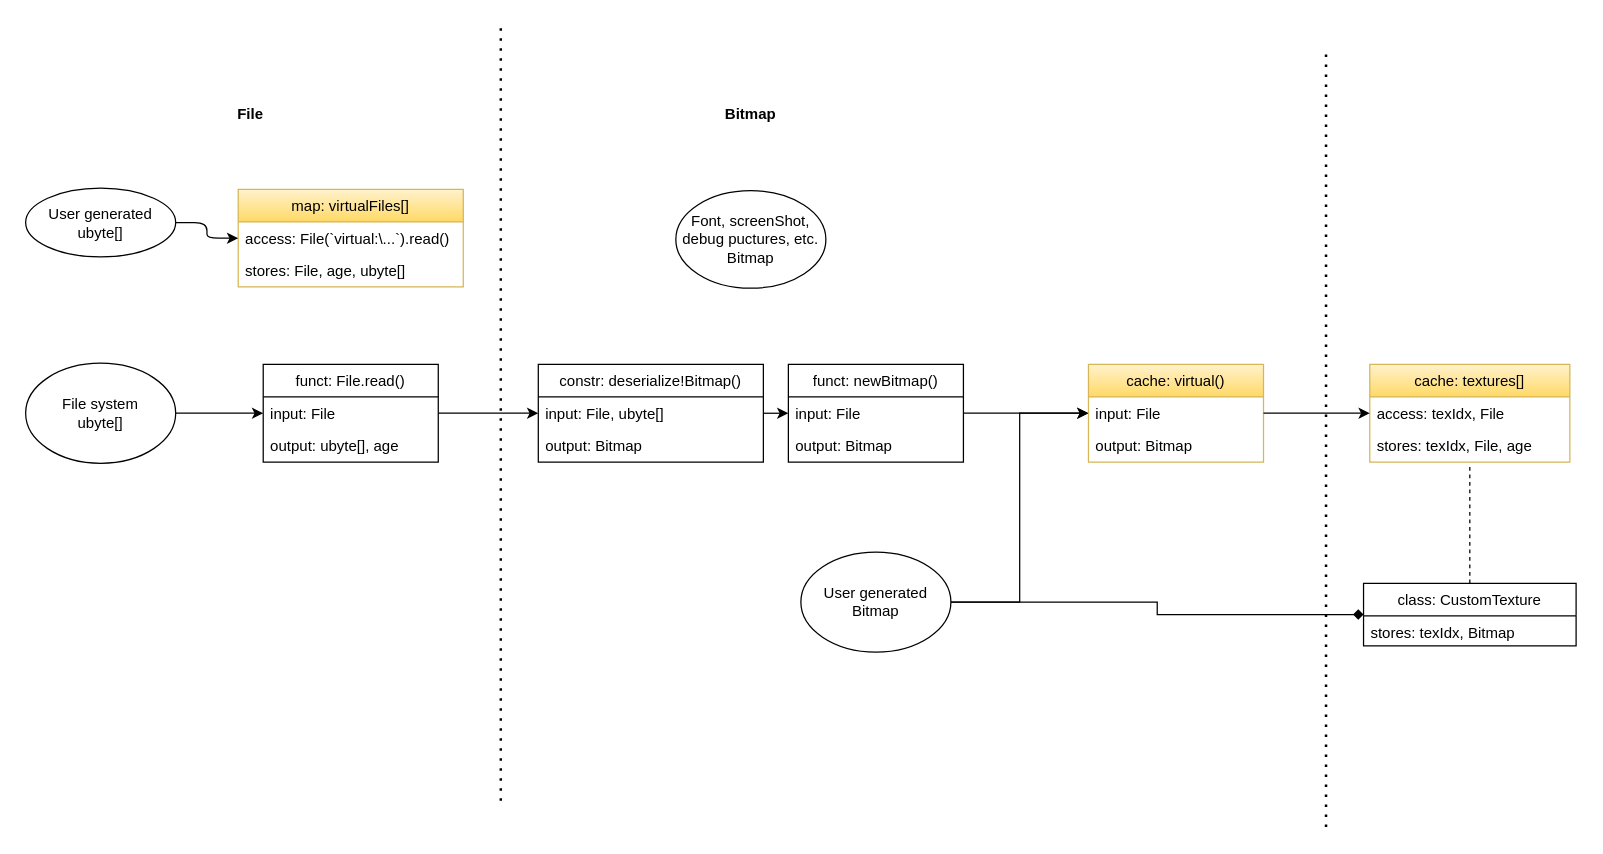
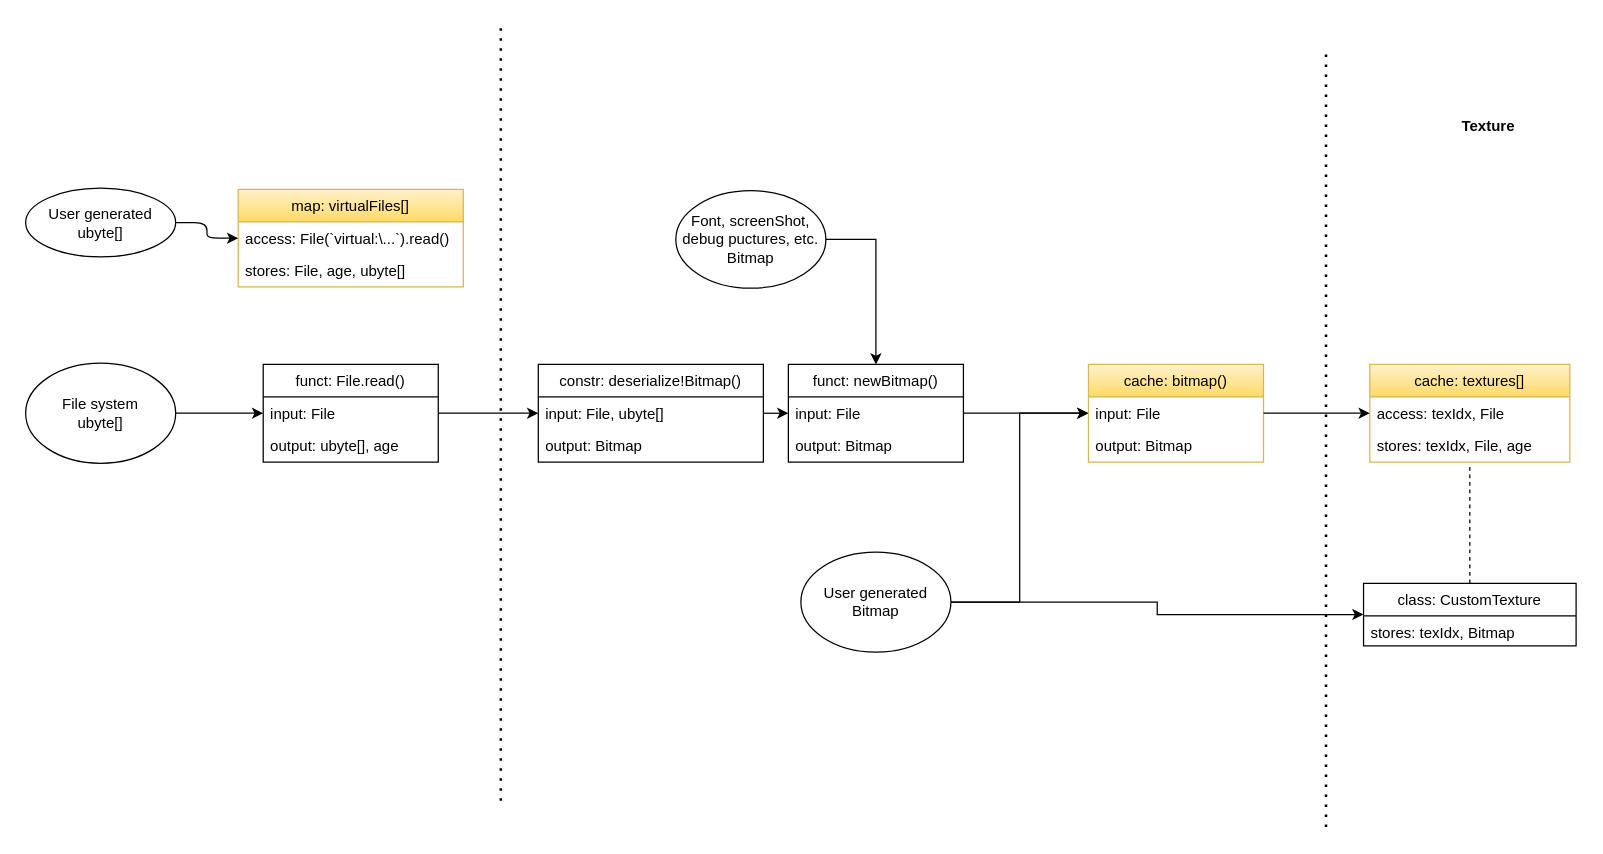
  <mxCell id="0" />
  <mxCell id="1" parent="0" />
  <mxCell id="2" value="class: CustomTexture" style="swimlane;fontStyle=0;childLayout=stackLayout;horizontal=1;startSize=26;horizontalStack=0;resizeParent=1;resizeParentMax=0;resizeLast=0;collapsible=1;marginBottom=0;" parent="1" vertex="1"><mxGeometry x="1090" y="466" width="170" height="50" as="geometry"><mxRectangle x="350" y="330" width="110" height="26" as="alternateBounds" /></mxGeometry></mxCell>
  <mxCell id="3" value="stores: texIdx, Bitmap" style="text;strokeColor=none;fillColor=none;align=left;verticalAlign=top;spacingLeft=4;spacingRight=4;overflow=hidden;rotatable=0;points=[[0,0.5],[1,0.5]];portConstraint=eastwest;" parent="2" vertex="1"><mxGeometry y="26" width="170" height="24" as="geometry" /></mxCell>
  <mxCell id="4" value="cache: textures[]" style="swimlane;fontStyle=0;childLayout=stackLayout;horizontal=1;startSize=26;horizontalStack=0;resizeParent=1;resizeParentMax=0;resizeLast=0;collapsible=1;marginBottom=0;gradientColor=#ffd966;fillColor=#fff2cc;strokeColor=#d6b656;" parent="1" vertex="1"><mxGeometry x="1095" y="291" width="160" height="78" as="geometry" /></mxCell>
  <mxCell id="5" value="access: texIdx, File" style="text;strokeColor=none;fillColor=none;align=left;verticalAlign=top;spacingLeft=4;spacingRight=4;overflow=hidden;rotatable=0;points=[[0,0.5],[1,0.5]];portConstraint=eastwest;" parent="4" vertex="1"><mxGeometry y="26" width="160" height="26" as="geometry" /></mxCell>
  <mxCell id="6" value="stores: texIdx, File, age" style="text;strokeColor=none;fillColor=none;align=left;verticalAlign=top;spacingLeft=4;spacingRight=4;overflow=hidden;rotatable=0;points=[[0,0.5],[1,0.5]];portConstraint=eastwest;" parent="4" vertex="1"><mxGeometry y="52" width="160" height="26" as="geometry" /></mxCell>
  <mxCell id="7" value="map: virtualFiles[]" style="swimlane;fontStyle=0;childLayout=stackLayout;horizontal=1;startSize=26;horizontalStack=0;resizeParent=1;resizeParentMax=0;resizeLast=0;collapsible=1;marginBottom=0;fillColor=#fff2cc;gradientColor=#ffd966;strokeColor=#d6b656;" parent="1" vertex="1"><mxGeometry x="190" y="151" width="180" height="78" as="geometry" /></mxCell>
  <mxCell id="8" value="access: File(`virtual:\...`).read()" style="text;strokeColor=none;fillColor=none;align=left;verticalAlign=top;spacingLeft=4;spacingRight=4;overflow=hidden;rotatable=0;points=[[0,0.5],[1,0.5]];portConstraint=eastwest;" parent="7" vertex="1"><mxGeometry y="26" width="180" height="26" as="geometry" /></mxCell>
  <mxCell id="9" value="stores: File, age, ubyte[]" style="text;strokeColor=none;fillColor=none;align=left;verticalAlign=top;spacingLeft=4;spacingRight=4;overflow=hidden;rotatable=0;points=[[0,0.5],[1,0.5]];portConstraint=eastwest;" parent="7" vertex="1"><mxGeometry y="52" width="180" height="26" as="geometry" /></mxCell>
  <mxCell id="10" value="funct: newBitmap()" style="swimlane;fontStyle=0;childLayout=stackLayout;horizontal=1;startSize=26;horizontalStack=0;resizeParent=1;resizeParentMax=0;resizeLast=0;collapsible=1;marginBottom=0;" parent="1" vertex="1"><mxGeometry x="630" y="291" width="140" height="78" as="geometry" /></mxCell>
  <mxCell id="11" value="input: File" style="text;strokeColor=none;fillColor=none;align=left;verticalAlign=top;spacingLeft=4;spacingRight=4;overflow=hidden;rotatable=0;points=[[0,0.5],[1,0.5]];portConstraint=eastwest;" parent="10" vertex="1"><mxGeometry y="26" width="140" height="26" as="geometry" /></mxCell>
  <mxCell id="12" value="output: Bitmap&#10;" style="text;strokeColor=none;fillColor=none;align=left;verticalAlign=top;spacingLeft=4;spacingRight=4;overflow=hidden;rotatable=0;points=[[0,0.5],[1,0.5]];portConstraint=eastwest;" parent="10" vertex="1"><mxGeometry y="52" width="140" height="26" as="geometry" /></mxCell>
  <mxCell id="13" value="constr: deserialize!Bitmap()" style="swimlane;fontStyle=0;childLayout=stackLayout;horizontal=1;startSize=26;horizontalStack=0;resizeParent=1;resizeParentMax=0;resizeLast=0;collapsible=1;marginBottom=0;" parent="1" vertex="1"><mxGeometry x="430" y="291" width="180" height="78" as="geometry" /></mxCell>
  <mxCell id="14" value="input: File, ubyte[]" style="text;strokeColor=none;fillColor=none;align=left;verticalAlign=top;spacingLeft=4;spacingRight=4;overflow=hidden;rotatable=0;points=[[0,0.5],[1,0.5]];portConstraint=eastwest;" parent="13" vertex="1"><mxGeometry y="26" width="180" height="26" as="geometry" /></mxCell>
  <mxCell id="15" value="output: Bitmap" style="text;strokeColor=none;fillColor=none;align=left;verticalAlign=top;spacingLeft=4;spacingRight=4;overflow=hidden;rotatable=0;points=[[0,0.5],[1,0.5]];portConstraint=eastwest;" parent="13" vertex="1"><mxGeometry y="52" width="180" height="26" as="geometry" /></mxCell>
  <mxCell id="16" value="funct: File.read()" style="swimlane;fontStyle=0;childLayout=stackLayout;horizontal=1;startSize=26;horizontalStack=0;resizeParent=1;resizeParentMax=0;resizeLast=0;collapsible=1;marginBottom=0;" parent="1" vertex="1"><mxGeometry x="210" y="291" width="140" height="78" as="geometry" /></mxCell>
  <mxCell id="17" value="input: File" style="text;strokeColor=none;fillColor=none;align=left;verticalAlign=top;spacingLeft=4;spacingRight=4;overflow=hidden;rotatable=0;points=[[0,0.5],[1,0.5]];portConstraint=eastwest;" parent="16" vertex="1"><mxGeometry y="26" width="140" height="26" as="geometry" /></mxCell>
  <mxCell id="18" value="output: ubyte[], age" style="text;strokeColor=none;fillColor=none;align=left;verticalAlign=top;spacingLeft=4;spacingRight=4;overflow=hidden;rotatable=0;points=[[0,0.5],[1,0.5]];portConstraint=eastwest;" parent="16" vertex="1"><mxGeometry y="52" width="140" height="26" as="geometry" /></mxCell>
  <mxCell id="19" style="edgeStyle=orthogonalEdgeStyle;orthogonalLoop=1;jettySize=auto;html=1;exitX=1;exitY=0.5;exitDx=0;exitDy=0;entryX=0;entryY=0.5;entryDx=0;entryDy=0;" parent="1" source="20" target="17" edge="1"><mxGeometry relative="1" as="geometry" /></mxCell>
  <mxCell id="20" value="File system &lt;br&gt;ubyte[]" style="ellipse;whiteSpace=wrap;html=1;" parent="1" vertex="1"><mxGeometry x="20" y="290" width="120" height="80" as="geometry" /></mxCell>
  <mxCell id="21" style="edgeStyle=orthogonalEdgeStyle;orthogonalLoop=1;jettySize=auto;html=1;exitX=1;exitY=0.5;exitDx=0;exitDy=0;entryX=0;entryY=0.5;entryDx=0;entryDy=0;" parent="1" source="22" target="8" edge="1"><mxGeometry relative="1" as="geometry" /></mxCell>
  <mxCell id="22" value="User generated &lt;br&gt;ubyte[]" style="ellipse;whiteSpace=wrap;html=1;" parent="1" vertex="1"><mxGeometry x="20" y="150" width="120" height="55" as="geometry" /></mxCell>
  <mxCell id="23" style="edgeStyle=orthogonalEdgeStyle;orthogonalLoop=1;jettySize=auto;html=1;exitX=1;exitY=0.5;exitDx=0;exitDy=0;entryX=0;entryY=0.5;entryDx=0;entryDy=0;" parent="1" source="17" target="14" edge="1"><mxGeometry relative="1" as="geometry" /></mxCell>
  <mxCell id="24" style="edgeStyle=orthogonalEdgeStyle;orthogonalLoop=1;jettySize=auto;html=1;exitX=1;exitY=0.5;exitDx=0;exitDy=0;entryX=0;entryY=0.5;entryDx=0;entryDy=0;" parent="1" source="14" target="11" edge="1"><mxGeometry relative="1" as="geometry" /></mxCell>
+ <mxCell id="25" style="edgeStyle=orthogonalEdgeStyle;orthogonalLoop=1;jettySize=auto;html=1;exitX=1;exitY=0.5;exitDx=0;exitDy=0;entryX=0.5;entryY=0;entryDx=0;entryDy=0;rounded=0;" parent="1" source="26" target="10" edge="1"><mxGeometry relative="1" as="geometry" /></mxCell>
  <mxCell id="26" value="Font, screenShot, debug puctures, etc.&lt;br&gt;Bitmap" style="ellipse;whiteSpace=wrap;html=1;" parent="1" vertex="1"><mxGeometry x="540" y="152" width="120" height="78" as="geometry" /></mxCell>
- <mxCell id="27" style="edgeStyle=orthogonalEdgeStyle;rounded=0;orthogonalLoop=1;jettySize=auto;html=1;exitX=1;exitY=0.5;exitDx=0;exitDy=0;entryX=0;entryY=0.5;entryDx=0;entryDy=0;endArrow=diamond;" parent="1" source="29" target="2" edge="1"><mxGeometry relative="1" as="geometry" /></mxCell>
+ <mxCell id="27" style="edgeStyle=orthogonalEdgeStyle;rounded=0;orthogonalLoop=1;jettySize=auto;html=1;exitX=1;exitY=0.5;exitDx=0;exitDy=0;entryX=0;entryY=0.5;entryDx=0;entryDy=0;" parent="1" source="29" target="2" edge="1"><mxGeometry relative="1" as="geometry" /></mxCell>
  <mxCell id="28" style="edgeStyle=orthogonalEdgeStyle;rounded=0;orthogonalLoop=1;jettySize=auto;html=1;exitX=1;exitY=0.5;exitDx=0;exitDy=0;entryX=0;entryY=0.5;entryDx=0;entryDy=0;" parent="1" source="29" target="37" edge="1"><mxGeometry relative="1" as="geometry" /></mxCell>
  <mxCell id="29" value="User generated Bitmap" style="ellipse;whiteSpace=wrap;html=1;" parent="1" vertex="1"><mxGeometry x="640" y="441" width="120" height="80" as="geometry" /></mxCell>
  <mxCell id="30" value="" style="endArrow=none;dashed=1;html=1;exitX=0.5;exitY=0;exitDx=0;exitDy=0;" parent="1" source="2" edge="1"><mxGeometry width="50" height="50" relative="1" as="geometry"><mxPoint x="1155" y="431" as="sourcePoint" /><mxPoint x="1175" y="371" as="targetPoint" /></mxGeometry></mxCell>
  <mxCell id="31" value="" style="endArrow=none;dashed=1;html=1;dashPattern=1 3;strokeWidth=2;" parent="1" edge="1"><mxGeometry width="50" height="50" relative="1" as="geometry"><mxPoint x="400" y="640" as="sourcePoint" /><mxPoint x="400" y="20" as="targetPoint" /></mxGeometry></mxCell>
  <mxCell id="32" value="" style="endArrow=none;dashed=1;html=1;dashPattern=1 3;strokeWidth=2;" parent="1" edge="1"><mxGeometry width="50" height="50" relative="1" as="geometry"><mxPoint x="1060" y="661" as="sourcePoint" /><mxPoint x="1060" y="41" as="targetPoint" /></mxGeometry></mxCell>
- <mxCell id="33" value="&lt;b&gt;File&lt;/b&gt;" style="text;html=1;strokeColor=none;fillColor=none;align=center;verticalAlign=middle;whiteSpace=wrap;rounded=0;" parent="1" vertex="1"><mxGeometry x="180" y="81" width="40" height="20" as="geometry" /></mxCell>
- <mxCell id="34" value="&lt;b&gt;Bitmap&lt;/b&gt;" style="text;html=1;strokeColor=none;fillColor=none;align=center;verticalAlign=middle;whiteSpace=wrap;rounded=0;" parent="1" vertex="1"><mxGeometry x="580" y="81" width="40" height="20" as="geometry" /></mxCell>
- <mxCell id="36" value="cache: virtual()" style="swimlane;fontStyle=0;childLayout=stackLayout;horizontal=1;startSize=26;horizontalStack=0;resizeParent=1;resizeParentMax=0;resizeLast=0;collapsible=1;marginBottom=0;gradientColor=#ffd966;fillColor=#fff2cc;strokeColor=#d6b656;" parent="1" vertex="1"><mxGeometry x="870" y="291" width="140" height="78" as="geometry" /></mxCell>
+ <mxCell id="35" value="&lt;b&gt;Texture&lt;/b&gt;" style="text;html=1;strokeColor=none;fillColor=none;align=center;verticalAlign=middle;whiteSpace=wrap;rounded=0;" parent="1" vertex="1"><mxGeometry x="1170" y="91" width="40" height="20" as="geometry" /></mxCell>
+ <mxCell id="36" value="cache: bitmap()" style="swimlane;fontStyle=0;childLayout=stackLayout;horizontal=1;startSize=26;horizontalStack=0;resizeParent=1;resizeParentMax=0;resizeLast=0;collapsible=1;marginBottom=0;gradientColor=#ffd966;fillColor=#fff2cc;strokeColor=#d6b656;" parent="1" vertex="1"><mxGeometry x="870" y="291" width="140" height="78" as="geometry" /></mxCell>
  <mxCell id="37" value="input: File" style="text;strokeColor=none;fillColor=none;align=left;verticalAlign=top;spacingLeft=4;spacingRight=4;overflow=hidden;rotatable=0;points=[[0,0.5],[1,0.5]];portConstraint=eastwest;" parent="36" vertex="1"><mxGeometry y="26" width="140" height="26" as="geometry" /></mxCell>
  <mxCell id="38" value="output: Bitmap" style="text;strokeColor=none;fillColor=none;align=left;verticalAlign=top;spacingLeft=4;spacingRight=4;overflow=hidden;rotatable=0;points=[[0,0.5],[1,0.5]];portConstraint=eastwest;" parent="36" vertex="1"><mxGeometry y="52" width="140" height="26" as="geometry" /></mxCell>
  <mxCell id="39" style="edgeStyle=orthogonalEdgeStyle;rounded=0;orthogonalLoop=1;jettySize=auto;html=1;exitX=1;exitY=0.5;exitDx=0;exitDy=0;entryX=0;entryY=0.5;entryDx=0;entryDy=0;" parent="1" source="11" target="37" edge="1"><mxGeometry relative="1" as="geometry" /></mxCell>
  <mxCell id="40" style="edgeStyle=orthogonalEdgeStyle;rounded=0;orthogonalLoop=1;jettySize=auto;html=1;exitX=1;exitY=0.5;exitDx=0;exitDy=0;entryX=0;entryY=0.5;entryDx=0;entryDy=0;" parent="1" source="37" target="5" edge="1"><mxGeometry relative="1" as="geometry" /></mxCell>
